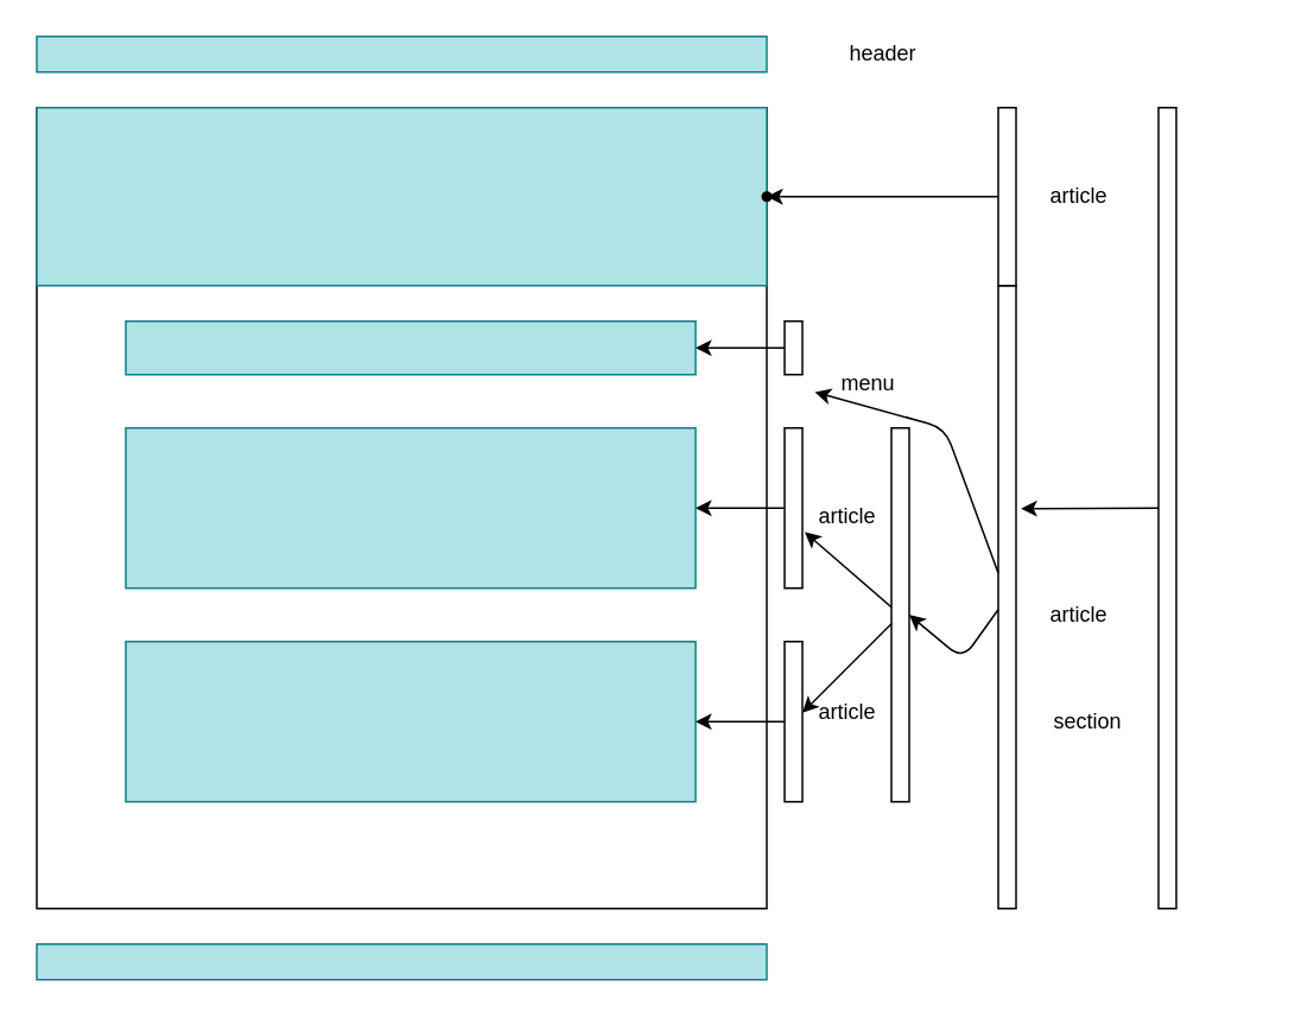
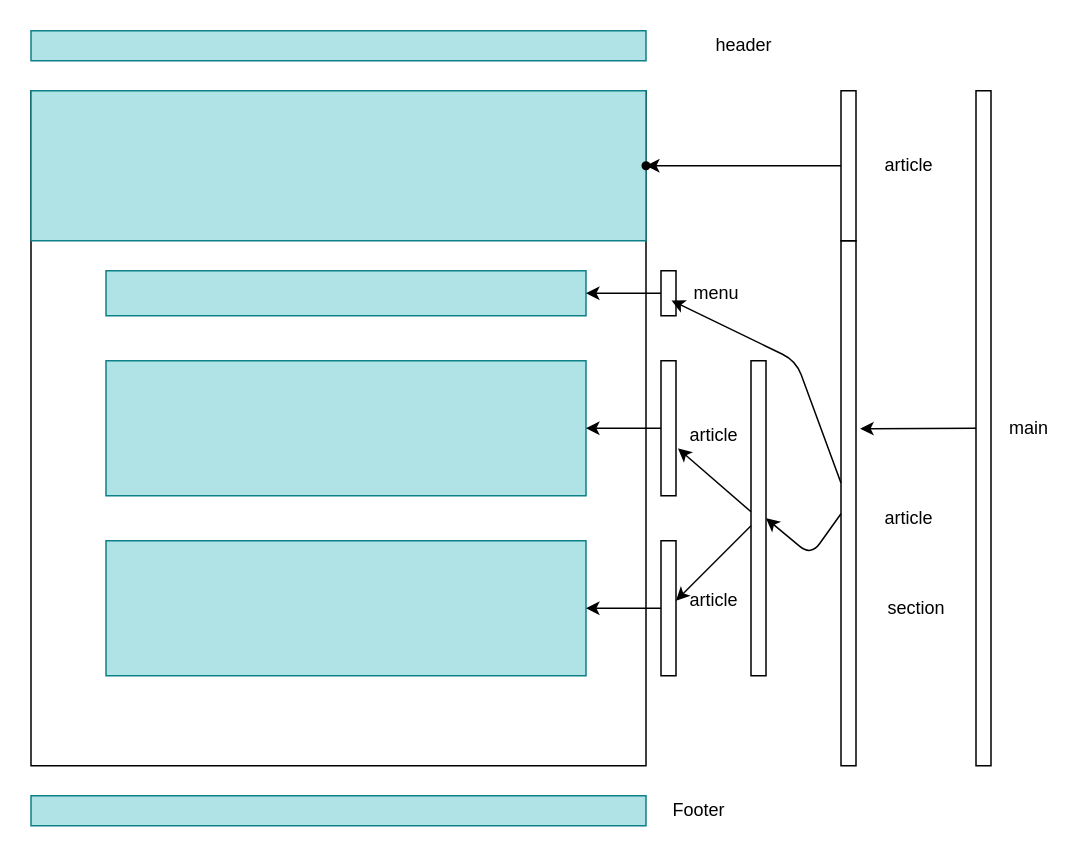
  <mxCell id="0" />
  <mxCell id="1" parent="0" />
  <mxCell id="2" value="" style="group" parent="1" vertex="1" connectable="0"><mxGeometry x="20" y="60" width="410" height="450" as="geometry" /></mxCell>
  <mxCell id="3" value="" style="whiteSpace=wrap;html=1;" parent="2" vertex="1"><mxGeometry width="410" height="450" as="geometry" /></mxCell>
  <mxCell id="4" value="" style="whiteSpace=wrap;html=1;fillColor=#b0e3e6;strokeColor=#0e8088;" parent="2" vertex="1"><mxGeometry width="410" height="100" as="geometry" /></mxCell>
  <mxCell id="5" value="" style="whiteSpace=wrap;html=1;fillColor=#b0e3e6;strokeColor=#0e8088;" parent="2" vertex="1"><mxGeometry x="50" y="120" width="320" height="30" as="geometry" /></mxCell>
  <mxCell id="6" value="&lt;span style=&quot;color: rgba(0 , 0 , 0 , 0) ; font-family: monospace ; font-size: 0px&quot;&gt;%3CmxGraphModel%3E%3Croot%3E%3CmxCell%20id%3D%220%22%2F%3E%3CmxCell%20id%3D%221%22%20parent%3D%220%22%2F%3E%3CmxCell%20id%3D%222%22%20value%3D%22%22%20style%3D%22group%22%20vertex%3D%221%22%20connectable%3D%220%22%20parent%3D%221%22%3E%3CmxGeometry%20x%3D%22550%22%20y%3D%22140%22%20width%3D%22410%22%20height%3D%22450%22%20as%3D%22geometry%22%2F%3E%3C%2FmxCell%3E%3CmxCell%20id%3D%223%22%20value%3D%22%22%20style%3D%22whiteSpace%3Dwrap%3Bhtml%3D1%3B%22%20vertex%3D%221%22%20parent%3D%222%22%3E%3CmxGeometry%20width%3D%22410%22%20height%3D%22450%22%20as%3D%22geometry%22%2F%3E%3C%2FmxCell%3E%3CmxCell%20id%3D%224%22%20value%3D%22%22%20style%3D%22whiteSpace%3Dwrap%3Bhtml%3D1%3BfillColor%3D%23b0e3e6%3BstrokeColor%3D%230e8088%3B%22%20vertex%3D%221%22%20parent%3D%222%22%3E%3CmxGeometry%20width%3D%22410%22%20height%3D%22100%22%20as%3D%22geometry%22%2F%3E%3C%2FmxCell%3E%3CmxCell%20id%3D%225%22%20value%3D%22%22%20style%3D%22whiteSpace%3Dwrap%3Bhtml%3D1%3BfillColor%3D%23b0e3e6%3BstrokeColor%3D%230e8088%3B%22%20vertex%3D%221%22%20parent%3D%222%22%3E%3CmxGeometry%20x%3D%2250%22%20y%3D%22120%22%20width%3D%22320%22%20height%3D%2230%22%20as%3D%22geometry%22%2F%3E%3C%2FmxCell%3E%3CmxCell%20id%3D%226%22%20value%3D%22%22%20style%3D%22whiteSpace%3Dwrap%3Bhtml%3D1%3BfillColor%3D%23b0e3e6%3BstrokeColor%3D%230e8088%3B%22%20vertex%3D%221%22%20parent%3D%222%22%3E%3CmxGeometry%20x%3D%2250%22%20y%3D%22170%22%20width%3D%22320%22%20height%3D%2290%22%20as%3D%22geometry%22%2F%3E%3C%2FmxCell%3E%3C%2Froot%3E%3C%2FmxGraphModel%3E&lt;/span&gt;" style="whiteSpace=wrap;html=1;fillColor=#b0e3e6;strokeColor=#0e8088;" parent="2" vertex="1"><mxGeometry x="50" y="180" width="320" height="90" as="geometry" /></mxCell>
  <mxCell id="7" value="&lt;span style=&quot;color: rgba(0 , 0 , 0 , 0) ; font-family: monospace ; font-size: 0px&quot;&gt;%3CmxGraphModel%3E%3Croot%3E%3CmxCell%20id%3D%220%22%2F%3E%3CmxCell%20id%3D%221%22%20parent%3D%220%22%2F%3E%3CmxCell%20id%3D%222%22%20value%3D%22%22%20style%3D%22group%22%20vertex%3D%221%22%20connectable%3D%220%22%20parent%3D%221%22%3E%3CmxGeometry%20x%3D%22550%22%20y%3D%22140%22%20width%3D%22410%22%20height%3D%22450%22%20as%3D%22geometry%22%2F%3E%3C%2FmxCell%3E%3CmxCell%20id%3D%223%22%20value%3D%22%22%20style%3D%22whiteSpace%3Dwrap%3Bhtml%3D1%3B%22%20vertex%3D%221%22%20parent%3D%222%22%3E%3CmxGeometry%20width%3D%22410%22%20height%3D%22450%22%20as%3D%22geometry%22%2F%3E%3C%2FmxCell%3E%3CmxCell%20id%3D%224%22%20value%3D%22%22%20style%3D%22whiteSpace%3Dwrap%3Bhtml%3D1%3BfillColor%3D%23b0e3e6%3BstrokeColor%3D%230e8088%3B%22%20vertex%3D%221%22%20parent%3D%222%22%3E%3CmxGeometry%20width%3D%22410%22%20height%3D%22100%22%20as%3D%22geometry%22%2F%3E%3C%2FmxCell%3E%3CmxCell%20id%3D%225%22%20value%3D%22%22%20style%3D%22whiteSpace%3Dwrap%3Bhtml%3D1%3BfillColor%3D%23b0e3e6%3BstrokeColor%3D%230e8088%3B%22%20vertex%3D%221%22%20parent%3D%222%22%3E%3CmxGeometry%20x%3D%2250%22%20y%3D%22120%22%20width%3D%22320%22%20height%3D%2230%22%20as%3D%22geometry%22%2F%3E%3C%2FmxCell%3E%3CmxCell%20id%3D%226%22%20value%3D%22%22%20style%3D%22whiteSpace%3Dwrap%3Bhtml%3D1%3BfillColor%3D%23b0e3e6%3BstrokeColor%3D%230e8088%3B%22%20vertex%3D%221%22%20parent%3D%222%22%3E%3CmxGeometry%20x%3D%2250%22%20y%3D%22170%22%20width%3D%22320%22%20height%3D%2290%22%20as%3D%22geometry%22%2F%3E%3C%2FmxCell%3E%3C%2Froot%3E%3C%2FmxGraphModel%3E&lt;/span&gt;" style="whiteSpace=wrap;html=1;fillColor=#b0e3e6;strokeColor=#0e8088;" parent="2" vertex="1"><mxGeometry x="50" y="300" width="320" height="90" as="geometry" /></mxCell>
  <mxCell id="8" value="article" style="text;html=1;resizable=0;autosize=1;align=center;verticalAlign=middle;points=[];fillColor=none;strokeColor=none;rounded=0;" parent="1" vertex="1"><mxGeometry x="580" y="100" width="50" height="20" as="geometry" /></mxCell>
  <mxCell id="9" value="" style="edgeStyle=none;html=1;entryX=1;entryY=0.5;entryDx=0;entryDy=0;" parent="1" source="11" target="25" edge="1"><mxGeometry relative="1" as="geometry"><Array as="points"><mxPoint x="540" y="370" /></Array></mxGeometry></mxCell>
  <mxCell id="10" value="" style="edgeStyle=none;html=1;entryX=-0.06;entryY=0.743;entryDx=0;entryDy=0;entryPerimeter=0;" parent="1" source="11" target="17" edge="1"><mxGeometry relative="1" as="geometry"><mxPoint x="490" y="270" as="targetPoint" /><Array as="points"><mxPoint x="530" y="240" /></Array></mxGeometry></mxCell>
  <mxCell id="11" value="" style="whiteSpace=wrap;html=1;fillColor=none;" parent="1" vertex="1"><mxGeometry x="560" y="160" width="10" height="350" as="geometry" /></mxCell>
  <mxCell id="12" value="" style="edgeStyle=none;html=1;" parent="1" source="13" target="28" edge="1"><mxGeometry relative="1" as="geometry" /></mxCell>
  <mxCell id="13" value="" style="whiteSpace=wrap;html=1;fillColor=none;" parent="1" vertex="1"><mxGeometry x="560" y="60" width="10" height="100" as="geometry" /></mxCell>
  <mxCell id="14" value="article" style="text;html=1;resizable=0;autosize=1;align=center;verticalAlign=middle;points=[];fillColor=none;strokeColor=none;rounded=0;" parent="1" vertex="1"><mxGeometry x="580" y="335" width="50" height="20" as="geometry" /></mxCell>
  <mxCell id="15" value="" style="edgeStyle=none;html=1;" parent="1" source="16" target="5" edge="1"><mxGeometry relative="1" as="geometry" /></mxCell>
  <mxCell id="16" value="" style="whiteSpace=wrap;html=1;fillColor=none;" parent="1" vertex="1"><mxGeometry x="440" y="180" width="10" height="30" as="geometry" /></mxCell>
- <mxCell id="17" value="&amp;nbsp;menu" style="text;html=1;resizable=0;autosize=1;align=center;verticalAlign=middle;points=[];fillColor=none;strokeColor=none;rounded=0;" parent="1" vertex="1"><mxGeometry x="460" y="205" width="50" height="20" as="geometry" /></mxCell>
+ <mxCell id="17" value="&amp;nbsp;menu" style="text;html=1;resizable=0;autosize=1;align=center;verticalAlign=middle;points=[];fillColor=none;strokeColor=none;rounded=0;" parent="1" vertex="1"><mxGeometry x="450" y="185" width="50" height="20" as="geometry" /></mxCell>
  <mxCell id="18" value="" style="edgeStyle=none;html=1;" parent="1" source="19" target="6" edge="1"><mxGeometry relative="1" as="geometry" /></mxCell>
  <mxCell id="19" value="" style="whiteSpace=wrap;html=1;fillColor=none;" parent="1" vertex="1"><mxGeometry x="440" y="240" width="10" height="90" as="geometry" /></mxCell>
  <mxCell id="20" value="" style="edgeStyle=none;html=1;" parent="1" source="21" target="7" edge="1"><mxGeometry relative="1" as="geometry" /></mxCell>
  <mxCell id="21" value="" style="whiteSpace=wrap;html=1;fillColor=none;" parent="1" vertex="1"><mxGeometry x="440" y="360" width="10" height="90" as="geometry" /></mxCell>
  <mxCell id="22" value="section" style="text;html=1;resizable=0;autosize=1;align=center;verticalAlign=middle;points=[];fillColor=none;strokeColor=none;rounded=0;" parent="1" vertex="1"><mxGeometry x="585" y="395" width="50" height="20" as="geometry" /></mxCell>
  <mxCell id="23" value="" style="edgeStyle=none;html=1;" parent="1" source="25" target="21" edge="1"><mxGeometry relative="1" as="geometry" /></mxCell>
  <mxCell id="24" value="" style="edgeStyle=none;html=1;entryX=0.027;entryY=0.925;entryDx=0;entryDy=0;entryPerimeter=0;" parent="1" source="25" target="26" edge="1"><mxGeometry relative="1" as="geometry" /></mxCell>
  <mxCell id="25" value="" style="whiteSpace=wrap;html=1;fillColor=none;" parent="1" vertex="1"><mxGeometry x="500" y="240" width="10" height="210" as="geometry" /></mxCell>
  <mxCell id="26" value="article" style="text;html=1;resizable=0;autosize=1;align=center;verticalAlign=middle;points=[];fillColor=none;strokeColor=none;rounded=0;" parent="1" vertex="1"><mxGeometry x="450" y="280" width="50" height="20" as="geometry" /></mxCell>
  <mxCell id="27" value="article" style="text;html=1;resizable=0;autosize=1;align=center;verticalAlign=middle;points=[];fillColor=none;strokeColor=none;rounded=0;" parent="1" vertex="1"><mxGeometry x="450" y="390" width="50" height="20" as="geometry" /></mxCell>
  <mxCell id="28" value="" style="shape=waypoint;sketch=0;size=6;pointerEvents=1;points=[];fillColor=none;resizable=0;rotatable=0;perimeter=centerPerimeter;snapToPoint=1;" parent="1" vertex="1"><mxGeometry x="410" y="90" width="40" height="40" as="geometry" /></mxCell>
  <mxCell id="29" value="" style="whiteSpace=wrap;html=1;fillColor=#b0e3e6;strokeColor=#0e8088;" parent="1" vertex="1"><mxGeometry x="20" y="20" width="410" height="20" as="geometry" /></mxCell>
  <mxCell id="30" value="header" style="text;html=1;resizable=0;autosize=1;align=center;verticalAlign=middle;points=[];fillColor=none;strokeColor=none;rounded=0;" parent="1" vertex="1"><mxGeometry x="470" y="20" width="50" height="20" as="geometry" /></mxCell>
  <mxCell id="31" value="" style="whiteSpace=wrap;html=1;fillColor=#b0e3e6;strokeColor=#0e8088;" parent="1" vertex="1"><mxGeometry x="20" y="530" width="410" height="20" as="geometry" /></mxCell>
+ <mxCell id="32" value="Footer" style="text;html=1;resizable=0;autosize=1;align=center;verticalAlign=middle;points=[];fillColor=none;strokeColor=none;rounded=0;" parent="1" vertex="1"><mxGeometry x="440" y="530" width="50" height="20" as="geometry" /></mxCell>
  <mxCell id="33" value="" style="edgeStyle=none;html=1;entryX=1.276;entryY=0.358;entryDx=0;entryDy=0;entryPerimeter=0;" parent="1" source="34" target="11" edge="1"><mxGeometry relative="1" as="geometry" /></mxCell>
  <mxCell id="34" value="" style="whiteSpace=wrap;html=1;fillColor=none;" parent="1" vertex="1"><mxGeometry x="650" y="60" width="10" height="450" as="geometry" /></mxCell>
+ <mxCell id="35" value="main" style="text;html=1;resizable=0;autosize=1;align=center;verticalAlign=middle;points=[];fillColor=none;strokeColor=none;rounded=0;" parent="1" vertex="1"><mxGeometry x="665" y="275" width="40" height="20" as="geometry" /></mxCell>
